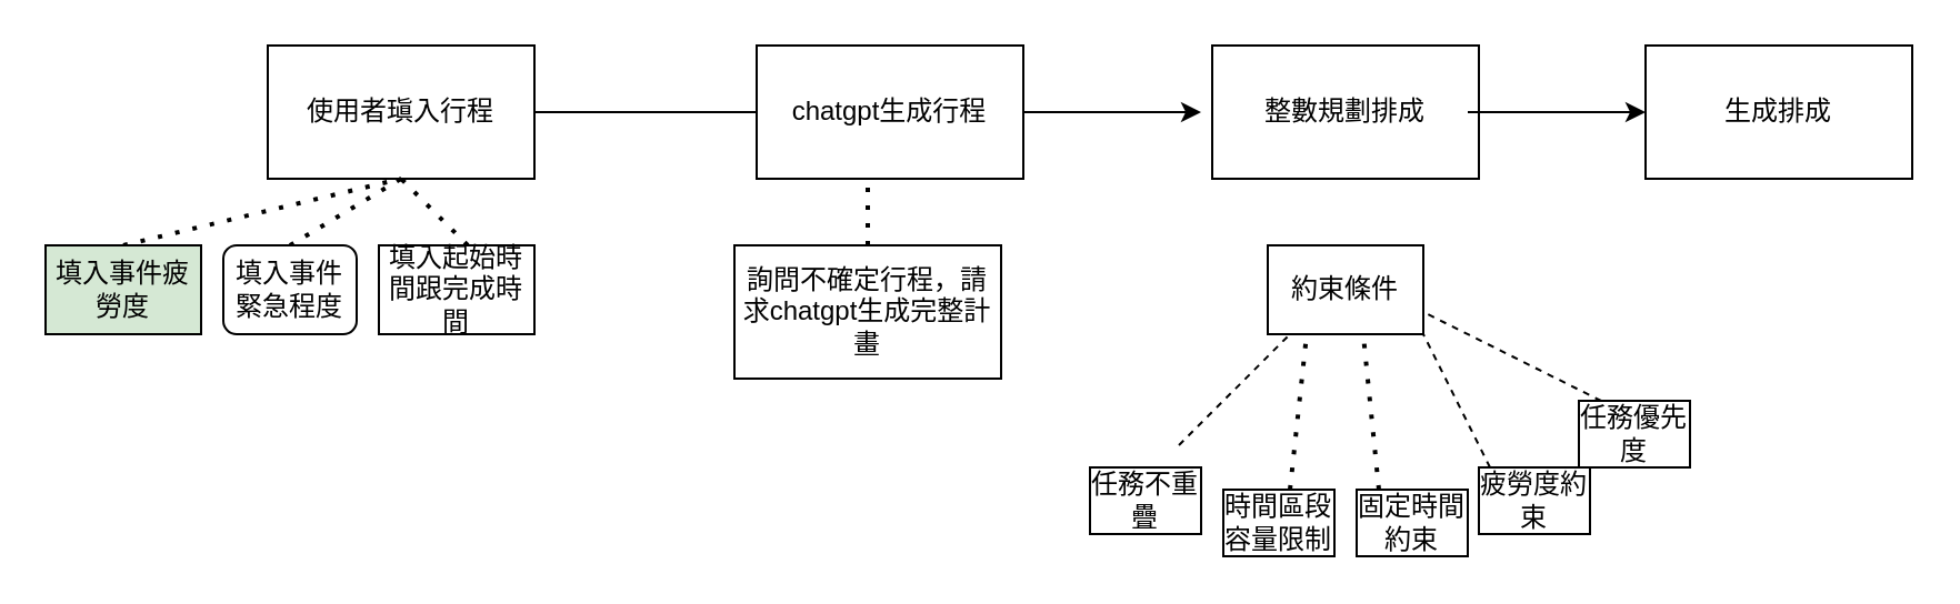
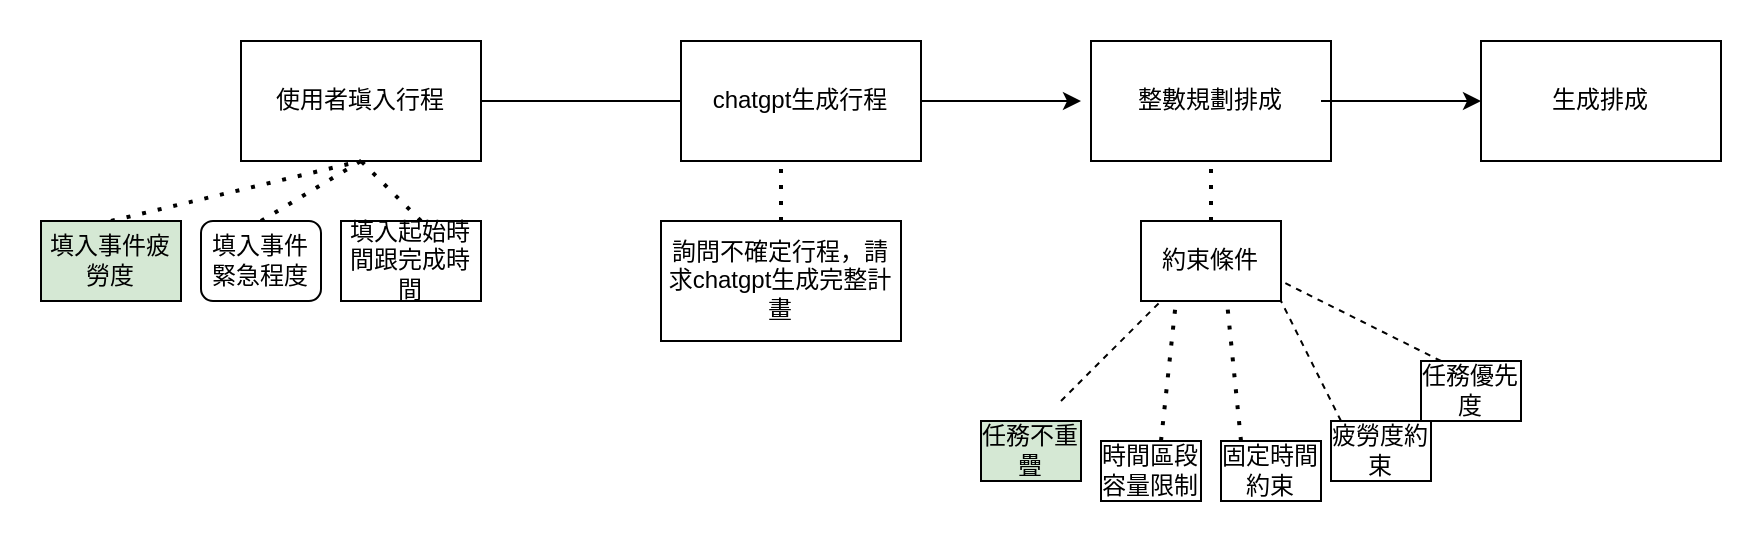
  <mxCell id="0" />
  <mxCell id="1" parent="0" />
  <mxCell id="2" value="使用者瑱入行程" style="rounded=0;whiteSpace=wrap;html=1;" vertex="1" parent="1"><mxGeometry x="120" y="20" width="120" height="60" as="geometry" /></mxCell>
  <mxCell id="3" value="chatgpt生成行程" style="rounded=0;whiteSpace=wrap;html=1;" vertex="1" parent="1"><mxGeometry x="340" y="20" width="120" height="60" as="geometry" /></mxCell>
  <mxCell id="4" value="" style="endArrow=none;html=1;rounded=0;entryX=0;entryY=0.5;entryDx=0;entryDy=0;exitX=1;exitY=0.5;exitDx=0;exitDy=0;" edge="1" parent="1" source="2" target="3"><mxGeometry width="50" height="50" relative="1" as="geometry"><mxPoint x="240" y="60" as="sourcePoint" /><mxPoint x="290" y="10" as="targetPoint" /></mxGeometry></mxCell>
  <mxCell id="5" value="" style="endArrow=classic;html=1;rounded=0;" edge="1" parent="1"><mxGeometry width="50" height="50" relative="1" as="geometry"><mxPoint x="460" y="50" as="sourcePoint" /><mxPoint x="540" y="50" as="targetPoint" /></mxGeometry></mxCell>
  <mxCell id="6" value="整數規劃排成" style="rounded=0;whiteSpace=wrap;html=1;" vertex="1" parent="1"><mxGeometry x="545" y="20" width="120" height="60" as="geometry" /></mxCell>
  <mxCell id="7" value="" style="endArrow=none;dashed=1;html=1;dashPattern=1 3;strokeWidth=2;rounded=0;exitX=0.5;exitY=0;exitDx=0;exitDy=0;" edge="1" parent="1" source="8"><mxGeometry width="50" height="50" relative="1" as="geometry"><mxPoint x="120" y="120" as="sourcePoint" /><mxPoint x="180" y="80" as="targetPoint" /></mxGeometry></mxCell>
  <mxCell id="8" value="填入事件疲勞度" style="rounded=0;whiteSpace=wrap;html=1;fillColor=#d5e8d4;" vertex="1" parent="1"><mxGeometry x="20" y="110" width="70" height="40" as="geometry" /></mxCell>
  <mxCell id="9" value="" style="endArrow=none;dashed=1;html=1;dashPattern=1 3;strokeWidth=2;rounded=0;exitX=0.5;exitY=0;exitDx=0;exitDy=0;" edge="1" parent="1" source="10"><mxGeometry width="50" height="50" relative="1" as="geometry"><mxPoint x="220" y="120" as="sourcePoint" /><mxPoint x="180" y="80" as="targetPoint" /></mxGeometry></mxCell>
  <mxCell id="10" value="填入事件緊急程度" style="whiteSpace=wrap;html=1;rounded=1;" vertex="1" parent="1"><mxGeometry x="100" y="110" width="60" height="40" as="geometry" /></mxCell>
  <mxCell id="11" value="" style="endArrow=none;dashed=1;html=1;dashPattern=1 3;strokeWidth=2;rounded=0;entryX=0.5;entryY=1;entryDx=0;entryDy=0;" edge="1" parent="1" target="2"><mxGeometry width="50" height="50" relative="1" as="geometry"><mxPoint x="210" y="110" as="sourcePoint" /><mxPoint x="240" y="100" as="targetPoint" /></mxGeometry></mxCell>
  <mxCell id="12" value="填入起始時間跟完成時間" style="rounded=0;whiteSpace=wrap;html=1;" vertex="1" parent="1"><mxGeometry x="170" y="110" width="70" height="40" as="geometry" /></mxCell>
  <mxCell id="13" value="" style="endArrow=none;dashed=1;html=1;dashPattern=1 3;strokeWidth=2;rounded=0;" edge="1" parent="1"><mxGeometry width="50" height="50" relative="1" as="geometry"><mxPoint x="390" y="110" as="sourcePoint" /><mxPoint x="390" y="80" as="targetPoint" /></mxGeometry></mxCell>
  <mxCell id="14" value="詢問不確定行程，請求chatgpt生成完整計畫" style="rounded=0;whiteSpace=wrap;html=1;" vertex="1" parent="1"><mxGeometry x="330" y="110" width="120" height="60" as="geometry" /></mxCell>
+ <mxCell id="15" value="" style="endArrow=none;dashed=1;html=1;dashPattern=1 3;strokeWidth=2;rounded=0;exitX=0.5;exitY=0;exitDx=0;exitDy=0;entryX=0.5;entryY=1;entryDx=0;entryDy=0;" edge="1" parent="1" source="16" target="6"><mxGeometry width="50" height="50" relative="1" as="geometry"><mxPoint x="620" y="110" as="sourcePoint" /><mxPoint x="620" y="80" as="targetPoint" /></mxGeometry></mxCell>
  <mxCell id="16" value="約束條件" style="rounded=0;whiteSpace=wrap;html=1;" vertex="1" parent="1"><mxGeometry x="570" y="110" width="70" height="40" as="geometry" /></mxCell>
  <mxCell id="17" value="" style="endArrow=none;dashed=1;html=1;rounded=0;" edge="1" parent="1"><mxGeometry width="50" height="50" relative="1" as="geometry"><mxPoint x="530" y="200" as="sourcePoint" /><mxPoint x="580" y="150" as="targetPoint" /></mxGeometry></mxCell>
  <mxCell id="18" value="" style="endArrow=none;dashed=1;html=1;dashPattern=1 3;strokeWidth=2;rounded=0;entryX=0.25;entryY=1;entryDx=0;entryDy=0;" edge="1" parent="1" target="16"><mxGeometry width="50" height="50" relative="1" as="geometry"><mxPoint x="580" y="220" as="sourcePoint" /><mxPoint x="610" y="150" as="targetPoint" /></mxGeometry></mxCell>
  <mxCell id="19" value="" style="endArrow=none;dashed=1;html=1;dashPattern=1 3;strokeWidth=2;rounded=0;entryX=0.617;entryY=1.06;entryDx=0;entryDy=0;entryPerimeter=0;" edge="1" parent="1" target="16"><mxGeometry width="50" height="50" relative="1" as="geometry"><mxPoint x="620" y="220" as="sourcePoint" /><mxPoint x="640" y="170" as="targetPoint" /></mxGeometry></mxCell>
  <mxCell id="20" value="" style="endArrow=none;dashed=1;html=1;rounded=0;" edge="1" parent="1"><mxGeometry width="50" height="50" relative="1" as="geometry"><mxPoint x="670" y="210" as="sourcePoint" /><mxPoint x="640" y="150" as="targetPoint" /></mxGeometry></mxCell>
- <mxCell id="21" value="任務不重疊" style="rounded=0;whiteSpace=wrap;html=1;" vertex="1" parent="1"><mxGeometry x="490" y="210" width="50" height="30" as="geometry" /></mxCell>
+ <mxCell id="21" value="任務不重疊" style="rounded=0;whiteSpace=wrap;html=1;fillColor=#d5e8d4;" vertex="1" parent="1"><mxGeometry x="490" y="210" width="50" height="30" as="geometry" /></mxCell>
  <mxCell id="22" value="時間區段容量限制" style="rounded=0;whiteSpace=wrap;html=1;" vertex="1" parent="1"><mxGeometry x="550" y="220" width="50" height="30" as="geometry" /></mxCell>
  <mxCell id="23" value="固定時間約束&lt;span style=&quot;color: rgba(0, 0, 0, 0); font-family: monospace; font-size: 0px; text-align: start; text-wrap-mode: nowrap;&quot;&gt;%3CmxGraphModel%3E%3Croot%3E%3CmxCell%20id%3D%220%22%2F%3E%3CmxCell%20id%3D%221%22%20parent%3D%220%22%2F%3E%3CmxCell%20id%3D%222%22%20value%3D%22%E4%BB%BB%E5%8B%99%E4%B8%8D%E9%87%8D%E7%96%8A%22%20style%3D%22rounded%3D0%3BwhiteSpace%3Dwrap%3Bhtml%3D1%3B%22%20vertex%3D%221%22%20parent%3D%221%22%3E%3CmxGeometry%20x%3D%22530%22%20y%3D%22270%22%20width%3D%2250%22%20height%3D%2230%22%20as%3D%22geometry%22%2F%3E%3C%2FmxCell%3E%3C%2Froot%3E%3C%2FmxGraphModel%3E&lt;/span&gt;" style="rounded=0;whiteSpace=wrap;html=1;" vertex="1" parent="1"><mxGeometry x="610" y="220" width="50" height="30" as="geometry" /></mxCell>
  <mxCell id="24" value="疲勞度約束" style="rounded=0;whiteSpace=wrap;html=1;" vertex="1" parent="1"><mxGeometry x="665" y="210" width="50" height="30" as="geometry" /></mxCell>
  <mxCell id="25" value="" style="endArrow=none;dashed=1;html=1;rounded=0;" edge="1" parent="1"><mxGeometry width="50" height="50" relative="1" as="geometry"><mxPoint x="720" y="180" as="sourcePoint" /><mxPoint x="640" y="140" as="targetPoint" /></mxGeometry></mxCell>
  <mxCell id="26" value="任務優先度" style="rounded=0;whiteSpace=wrap;html=1;" vertex="1" parent="1"><mxGeometry x="710" y="180" width="50" height="30" as="geometry" /></mxCell>
  <mxCell id="27" value="" style="endArrow=classic;html=1;rounded=0;" edge="1" parent="1"><mxGeometry width="50" height="50" relative="1" as="geometry"><mxPoint x="660" y="50" as="sourcePoint" /><mxPoint x="740" y="50" as="targetPoint" /></mxGeometry></mxCell>
  <mxCell id="28" value="生成排成" style="rounded=0;whiteSpace=wrap;html=1;" vertex="1" parent="1"><mxGeometry x="740" y="20" width="120" height="60" as="geometry" /></mxCell>
